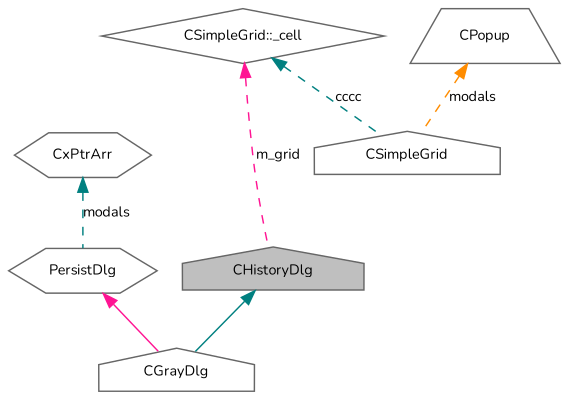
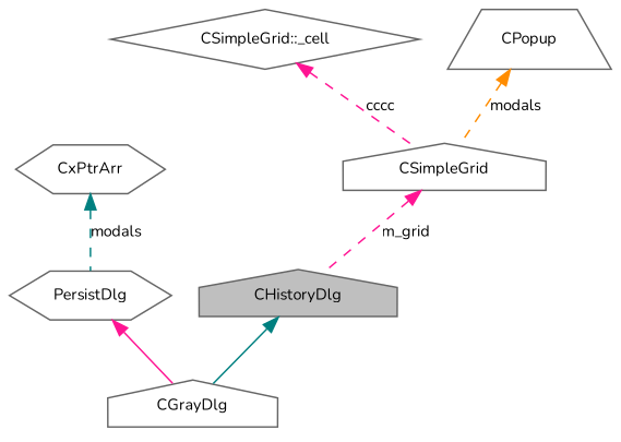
  digraph {
    fontname=Nunito
    node [color=gray40 fillcolor=white fontname=Nunito fontsize=10 shape=house style=filled]
    edge [color=teal dir=back fontname=Nunito fontsize=10 labelfontname=FreeSans labelfontsize=10 style=dashed]
    n1 [fillcolor=grey75 fontcolor=black height=0.2 label=CHistoryDlg width=0.4]
    n2 [height=0.2 label=CGrayDlg width=0.4]
    n3 [height=0.2 label=PersistDlg shape=hexagon width=0.4]
    n4 [height=0.2 label=CxPtrArr shape=hexagon width=0.4]
    n5 [height=0.2 label=CSimpleGrid width=0.4]
    n6 [height=0.2 label="CSimpleGrid::_cell" shape=diamond width=0.4]
    n7 [height=0.2 label=CPopup shape=trapezium width=0.4]
    n1 -> n2 [style=solid]
    n3 -> n2 [color=deeppink style=solid]
    n4 -> n3 [label=modals]
-   n6 -> n1 [color=deeppink label=m_grid]
-   n6 -> n5 [label=cccc]
+   n5 -> n1 [color=deeppink label=m_grid]
+   n6 -> n5 [color=deeppink label=cccc]
    n7 -> n5 [color=darkorange label=modals]
  }
